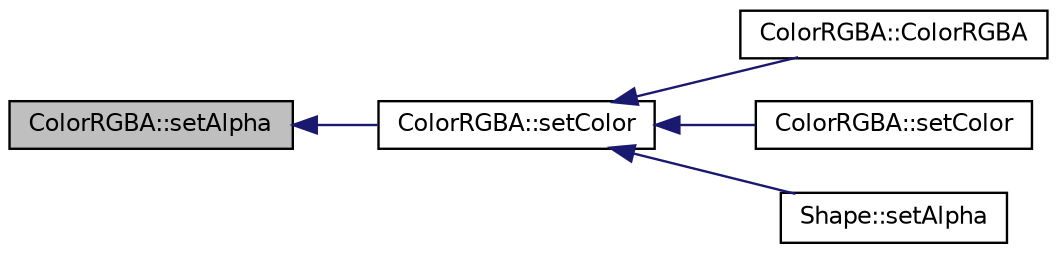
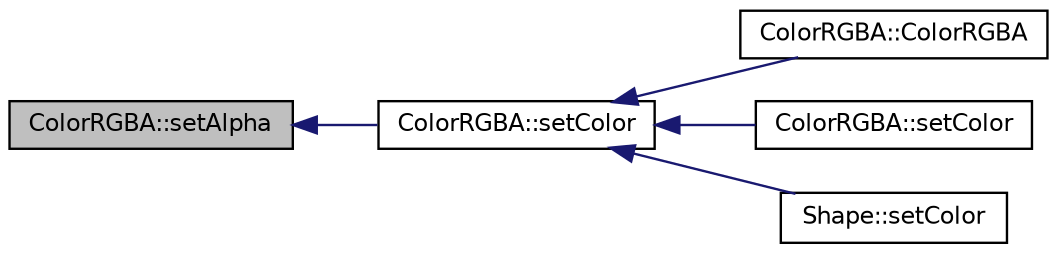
  digraph {
    rankdir=LR
    node [color=black fillcolor=white fontname=Helvetica fontsize=10 shape=record style=filled]
    edge [color=midnightblue dir=back fontname=Helvetica fontsize=10 labelfontname=Helvetica labelfontsize=10 style=solid]
    n1 [fillcolor=grey75 fontcolor=black height=0.2 label="ColorRGBA::setAlpha" width=0.4]
    n2 [height=0.2 label="ColorRGBA::setColor" width=0.4]
    n3 [height=0.2 label="ColorRGBA::ColorRGBA" width=0.4]
    n4 [height=0.2 label="ColorRGBA::setColor" width=0.4]
-   n5 [height=0.2 label="Shape::setAlpha" width=0.4]
+   n5 [height=0.2 label="Shape::setColor" width=0.4]
    n1 -> n2
    n2 -> n3
    n2 -> n4
    n2 -> n5
  }
